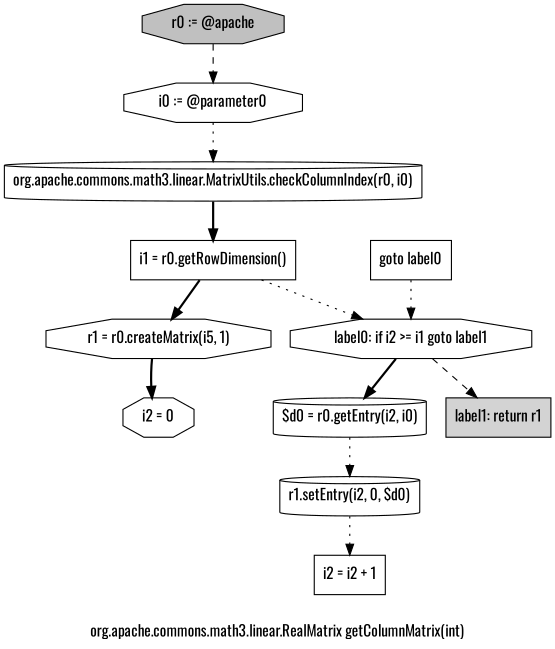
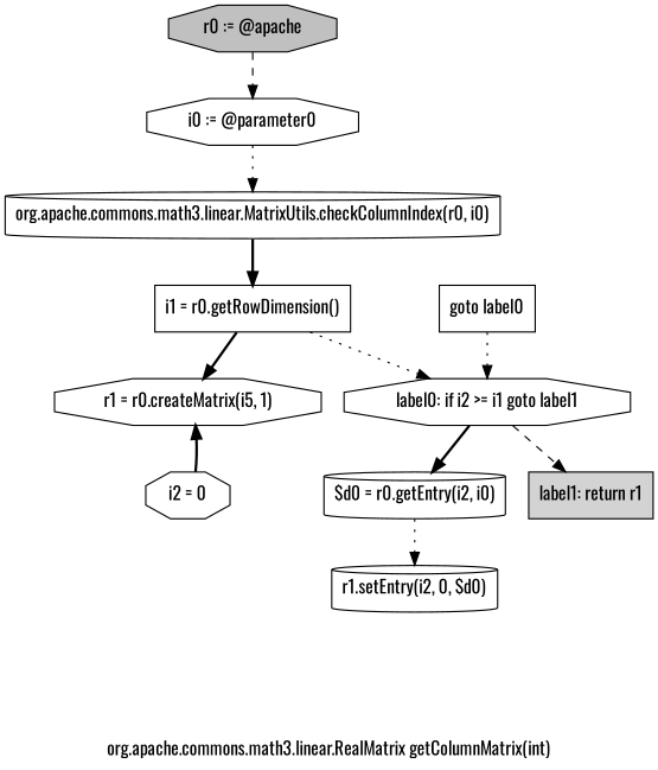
  digraph {
    fontname=Oswald
    label="org.apache.commons.math3.linear.RealMatrix getColumnMatrix(int)"
    node [fontname=Oswald shape=octagon]
    edge [fontname=Oswald style=dotted]
    n1 [fillcolor=gray label="r0 := @apache" style=filled]
    n2 [label="i0 := @parameter0"]
    n3 [label="org.apache.commons.math3.linear.MatrixUtils.checkColumnIndex(r0, i0)" shape=cylinder]
    n4 [label="i1 = r0.getRowDimension()" shape=box]
    n5 [label="r1 = r0.createMatrix(i5, 1)"]
    n6 [label="label0: if i2 >= i1 goto label1"]
    n7 [label="i2 = 0"]
    n8 [label="$d0 = r0.getEntry(i2, i0)" shape=cylinder]
    n9 [fillcolor=lightgray label="label1: return r1" shape=box style=filled]
    n10 [label="r1.setEntry(i2, 0, $d0)" shape=cylinder]
-   n11 [label="i2 = i2 + 1" shape=box]
    n12 [label="goto label0" shape=box]
    n1 -> n2 [style=dashed]
    n2 -> n3
    n3 -> n4 [style=bold]
    n4 -> n5 [style=bold]
    n4 -> n6
-   n5 -> n7 [style=bold]
+   n7 -> n5 [style=bold]
    n6 -> n8 [style=bold]
    n6 -> n9 [style=dashed]
    n8 -> n10
-   n10 -> n11
    n12 -> n6
  }
